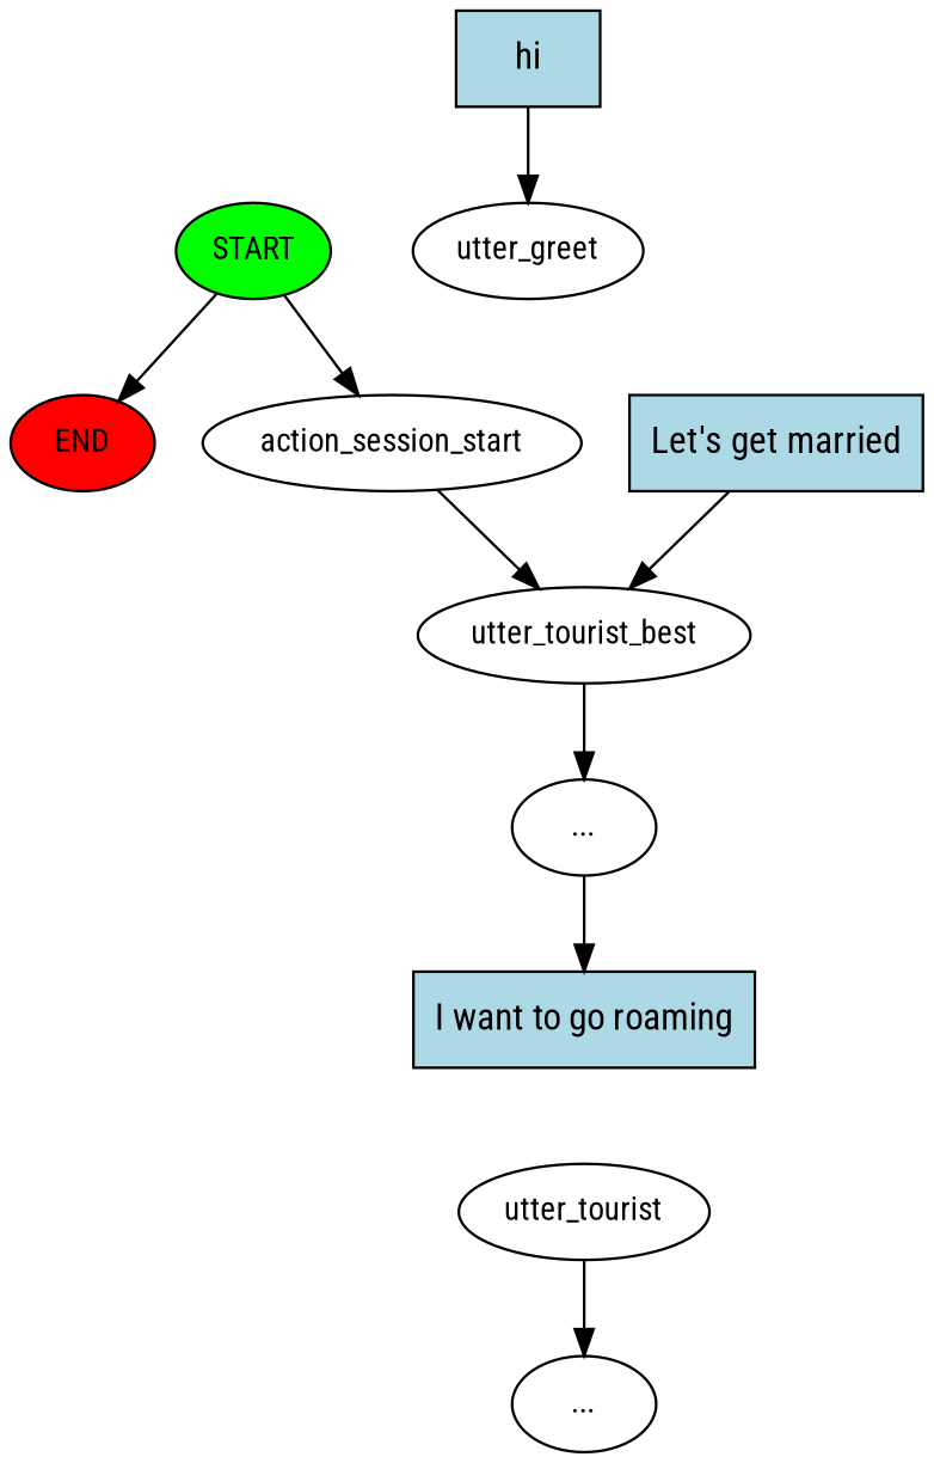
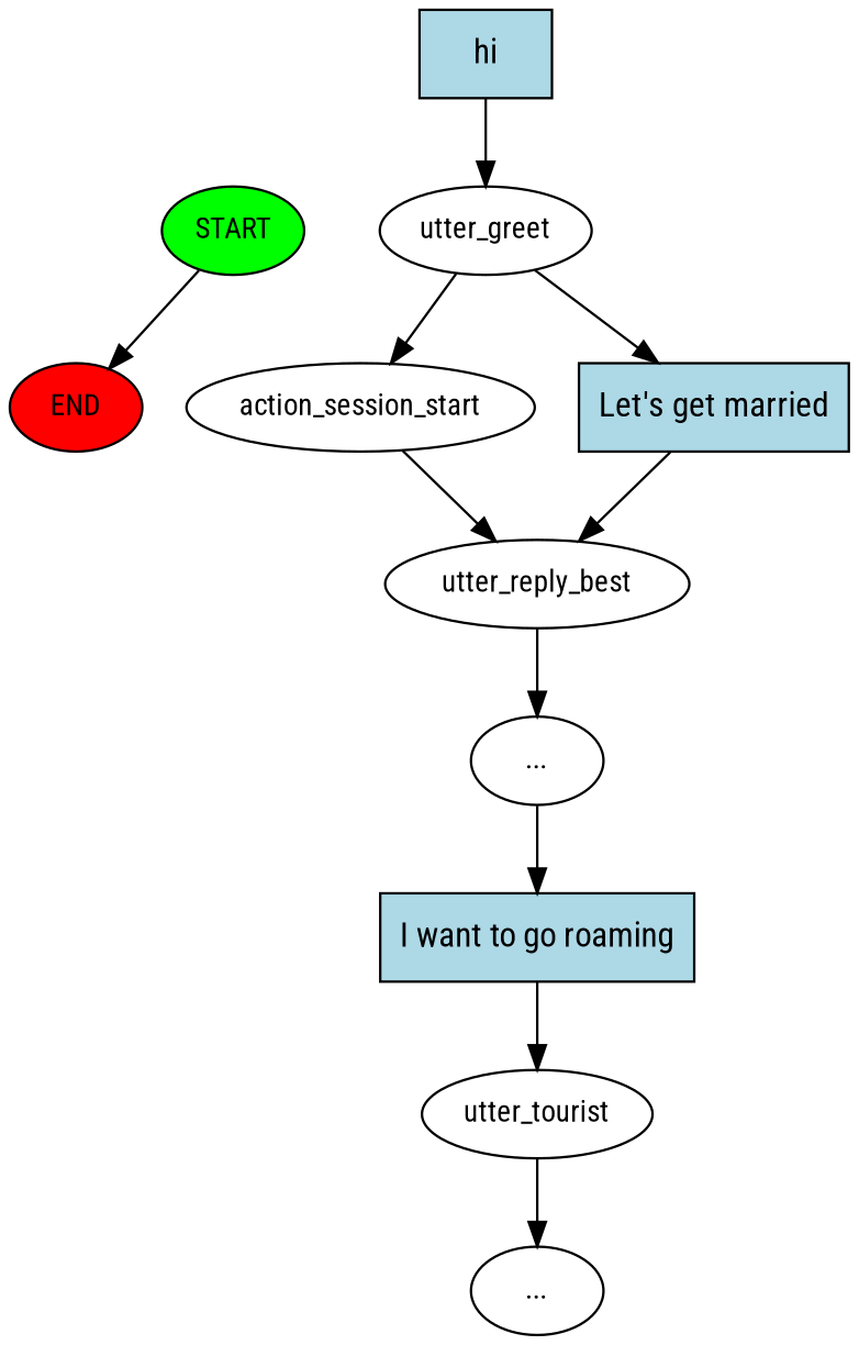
  digraph {
    fontname="Roboto Condensed"
    node [fontname="Roboto Condensed" fontsize=12]
    edge [fontname="Roboto Condensed"]
    n1 [fillcolor=green label=START style=filled]
    n2 [fillcolor=red label=END style=filled]
    n3 [label=action_session_start]
-   n4 [label=utter_tourist_best]
+   n4 [label=utter_reply_best]
    n5 [fillcolor=lightblue label=hi shape=rect style=filled fontsize=""]
    n6 [label=utter_greet]
    n7 [fillcolor=lightblue label="Let's get married" shape=rect style=filled fontsize=""]
    n8 [label="..."]
    n9 [fillcolor=lightblue label="I want to go roaming" shape=rect style=filled fontsize=""]
    n10 [label=utter_tourist]
    n11 [label="..."]
    n1 -> n2
-   n1 -> n3
+   n6 -> n3
    n3 -> n4
    n4 -> n8
    n5 -> n6
+   n6 -> n7
    n7 -> n4
    n8 -> n9
+   n9 -> n10
    n10 -> n11
  }
